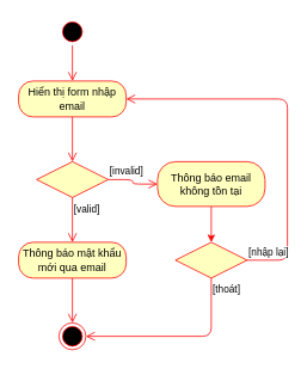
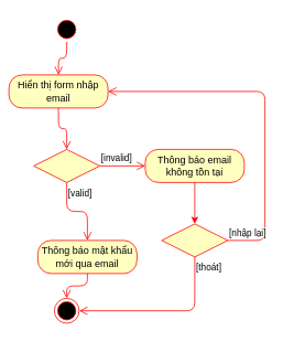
  <mxCell id="0" />
  <mxCell id="1" parent="0" />
  <mxCell id="2" value="" style="ellipse;html=1;shape=startState;fillColor=#000000;strokeColor=#ff0000;" vertex="1" parent="1"><mxGeometry x="65" y="20" width="30" height="30" as="geometry" /></mxCell>
  <mxCell id="3" value="" style="edgeStyle=orthogonalEdgeStyle;html=1;verticalAlign=bottom;endArrow=open;endSize=8;strokeColor=#ff0000;entryX=0.5;entryY=0;entryDx=0;entryDy=0;" edge="1" source="2" parent="1" target="4"><mxGeometry relative="1" as="geometry"><mxPoint x="85" y="90" as="targetPoint" /></mxGeometry></mxCell>
- <mxCell id="4" value="Hiển thị form nhập email" style="rounded=1;whiteSpace=wrap;html=1;arcSize=40;fontColor=#000000;fillColor=#ffffc0;strokeColor=#ff0000;" vertex="1" parent="1"><mxGeometry x="20" y="90" width="120" height="40" as="geometry" /></mxCell>
+ <mxCell id="4" value="Hiển thị form nhập email" style="rounded=1;whiteSpace=wrap;html=1;arcSize=40;fontColor=#000000;fillColor=#ffffc0;strokeColor=#ff0000;" vertex="1" parent="1"><mxGeometry x="10" y="90" width="120" height="40" as="geometry" /></mxCell>
  <mxCell id="5" value="" style="edgeStyle=orthogonalEdgeStyle;html=1;verticalAlign=bottom;endArrow=open;endSize=8;strokeColor=#ff0000;entryX=0.5;entryY=0;entryDx=0;entryDy=0;" edge="1" source="4" parent="1" target="6"><mxGeometry relative="1" as="geometry"><mxPoint x="80" y="180" as="targetPoint" /></mxGeometry></mxCell>
  <mxCell id="6" value="" style="rhombus;whiteSpace=wrap;html=1;fillColor=#ffffc0;strokeColor=#ff0000;" vertex="1" parent="1"><mxGeometry x="40" y="180" width="80" height="40" as="geometry" /></mxCell>
  <mxCell id="7" value="[invalid]" style="edgeStyle=orthogonalEdgeStyle;html=1;align=left;verticalAlign=bottom;endArrow=open;endSize=8;strokeColor=#ff0000;entryX=0;entryY=0.5;entryDx=0;entryDy=0;" edge="1" source="6" parent="1" target="12"><mxGeometry x="-1" relative="1" as="geometry"><mxPoint x="200" y="280" as="targetPoint" /></mxGeometry></mxCell>
  <mxCell id="8" value="[valid]" style="edgeStyle=orthogonalEdgeStyle;html=1;align=left;verticalAlign=top;endArrow=open;endSize=8;strokeColor=#ff0000;entryX=0.5;entryY=0;entryDx=0;entryDy=0;" edge="1" source="6" parent="1" target="9"><mxGeometry x="-1" relative="1" as="geometry"><mxPoint x="60" y="360" as="targetPoint" /></mxGeometry></mxCell>
- <mxCell id="9" value="Thông báo mật khẩu mới qua email" style="rounded=1;whiteSpace=wrap;html=1;arcSize=40;fontColor=#000000;fillColor=#ffffc0;strokeColor=#ff0000;" vertex="1" parent="1"><mxGeometry x="20" y="270" width="120" height="40" as="geometry" /></mxCell>
+ <mxCell id="9" value="Thông báo mật khẩu mới qua email" style="rounded=1;whiteSpace=wrap;html=1;arcSize=40;fontColor=#000000;fillColor=#ffffc0;strokeColor=#ff0000;" vertex="1" parent="1"><mxGeometry x="45" y="290" width="120" height="40" as="geometry" /></mxCell>
  <mxCell id="10" value="" style="edgeStyle=orthogonalEdgeStyle;html=1;verticalAlign=bottom;endArrow=open;endSize=8;strokeColor=#ff0000;entryX=0.5;entryY=0;entryDx=0;entryDy=0;" edge="1" source="9" parent="1" target="13"><mxGeometry relative="1" as="geometry"><mxPoint x="120" y="550" as="targetPoint" /></mxGeometry></mxCell>
  <mxCell id="11" style="edgeStyle=none;html=1;exitX=0.5;exitY=1;exitDx=0;exitDy=0;entryX=0.5;entryY=0;entryDx=0;entryDy=0;strokeColor=#FF0000;" edge="1" parent="1" source="12" target="14"><mxGeometry relative="1" as="geometry" /></mxCell>
- <mxCell id="12" value="Thông báo email không tồn tại" style="rounded=1;whiteSpace=wrap;html=1;arcSize=40;fontColor=#000000;fillColor=#ffffc0;strokeColor=#ff0000;" vertex="1" parent="1"><mxGeometry x="175" y="180" width="120" height="50" as="geometry" /></mxCell>
+ <mxCell id="12" value="Thông báo email không tồn tại" style="rounded=1;whiteSpace=wrap;html=1;arcSize=40;fontColor=#000000;fillColor=#ffffc0;strokeColor=#ff0000;" vertex="1" parent="1"><mxGeometry x="175" y="180" width="120" height="40" as="geometry" /></mxCell>
  <mxCell id="13" value="" style="ellipse;html=1;shape=endState;fillColor=#000000;strokeColor=#ff0000;" vertex="1" parent="1"><mxGeometry x="65" y="360" width="30" height="30" as="geometry" /></mxCell>
  <mxCell id="14" value="" style="rhombus;whiteSpace=wrap;html=1;fillColor=#ffffc0;strokeColor=#ff0000;" vertex="1" parent="1"><mxGeometry x="195" y="270" width="80" height="40" as="geometry" /></mxCell>
  <mxCell id="15" value="[nhập lại]" style="edgeStyle=orthogonalEdgeStyle;html=1;align=left;verticalAlign=bottom;endArrow=open;endSize=8;strokeColor=#ff0000;entryX=1;entryY=0.5;entryDx=0;entryDy=0;" edge="1" source="14" parent="1" target="4"><mxGeometry x="-1" relative="1" as="geometry"><mxPoint x="355" y="310" as="targetPoint" /><Array as="points"><mxPoint x="320" y="290" /><mxPoint x="320" y="110" /></Array></mxGeometry></mxCell>
  <mxCell id="16" value="[thoát]" style="edgeStyle=orthogonalEdgeStyle;html=1;align=left;verticalAlign=top;endArrow=open;endSize=8;strokeColor=#ff0000;entryX=1;entryY=0.5;entryDx=0;entryDy=0;" edge="1" source="14" parent="1" target="13"><mxGeometry x="-1" relative="1" as="geometry"><mxPoint x="235" y="400" as="targetPoint" /><Array as="points"><mxPoint x="235" y="375" /></Array></mxGeometry></mxCell>
